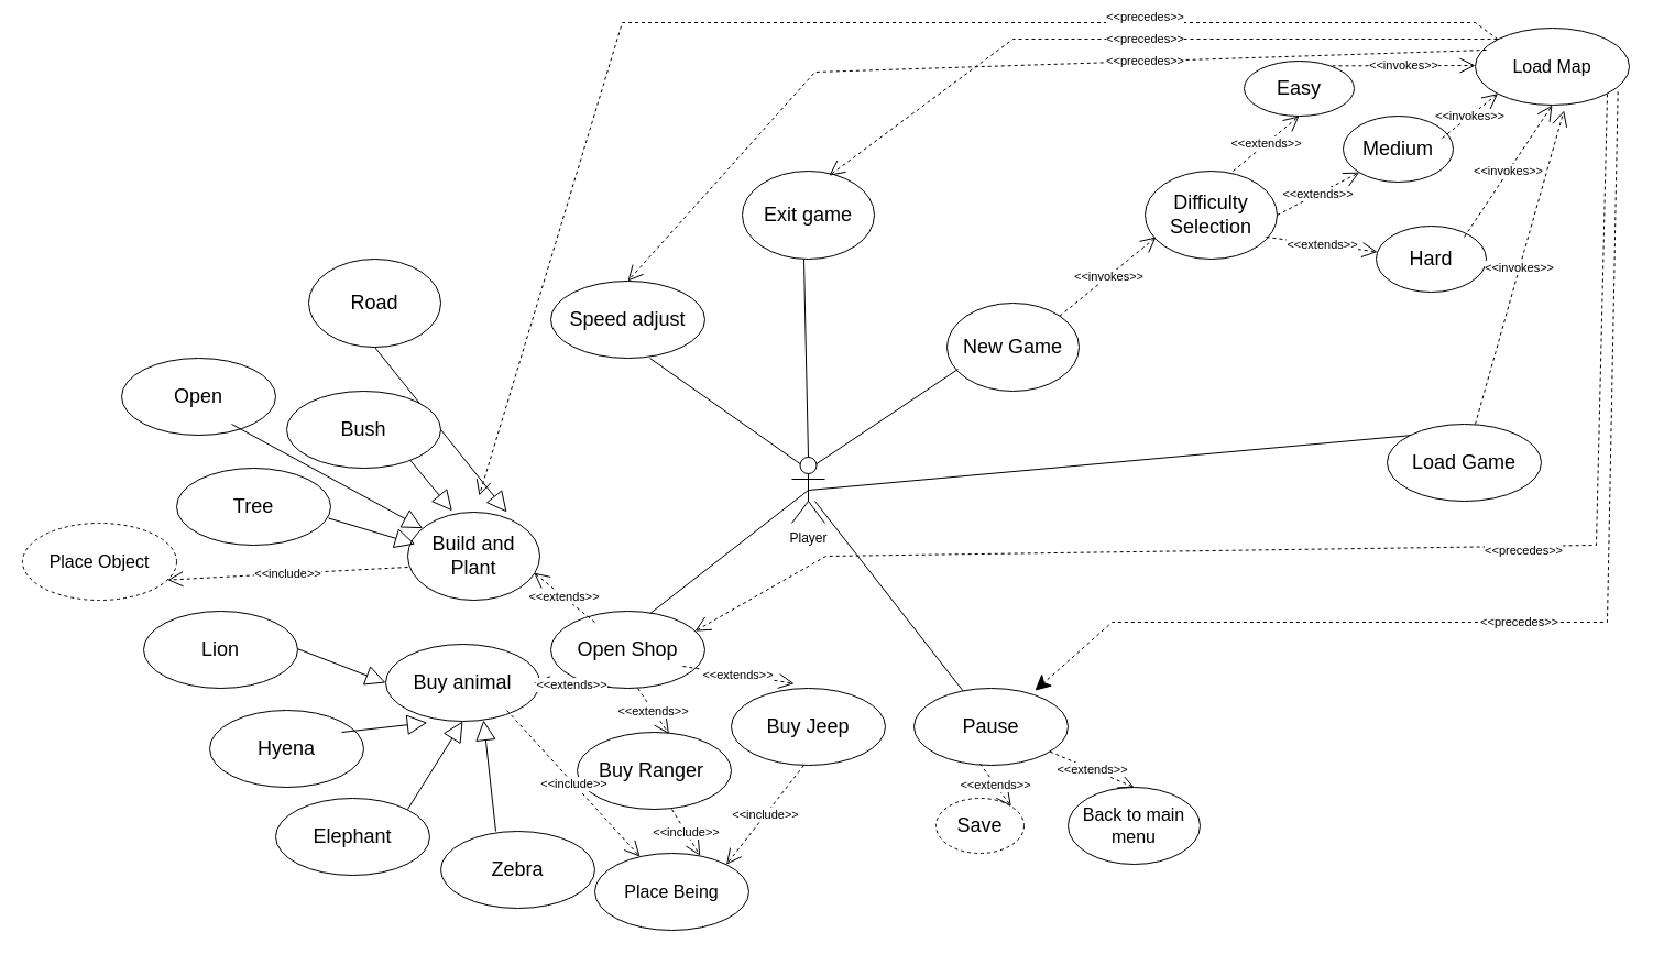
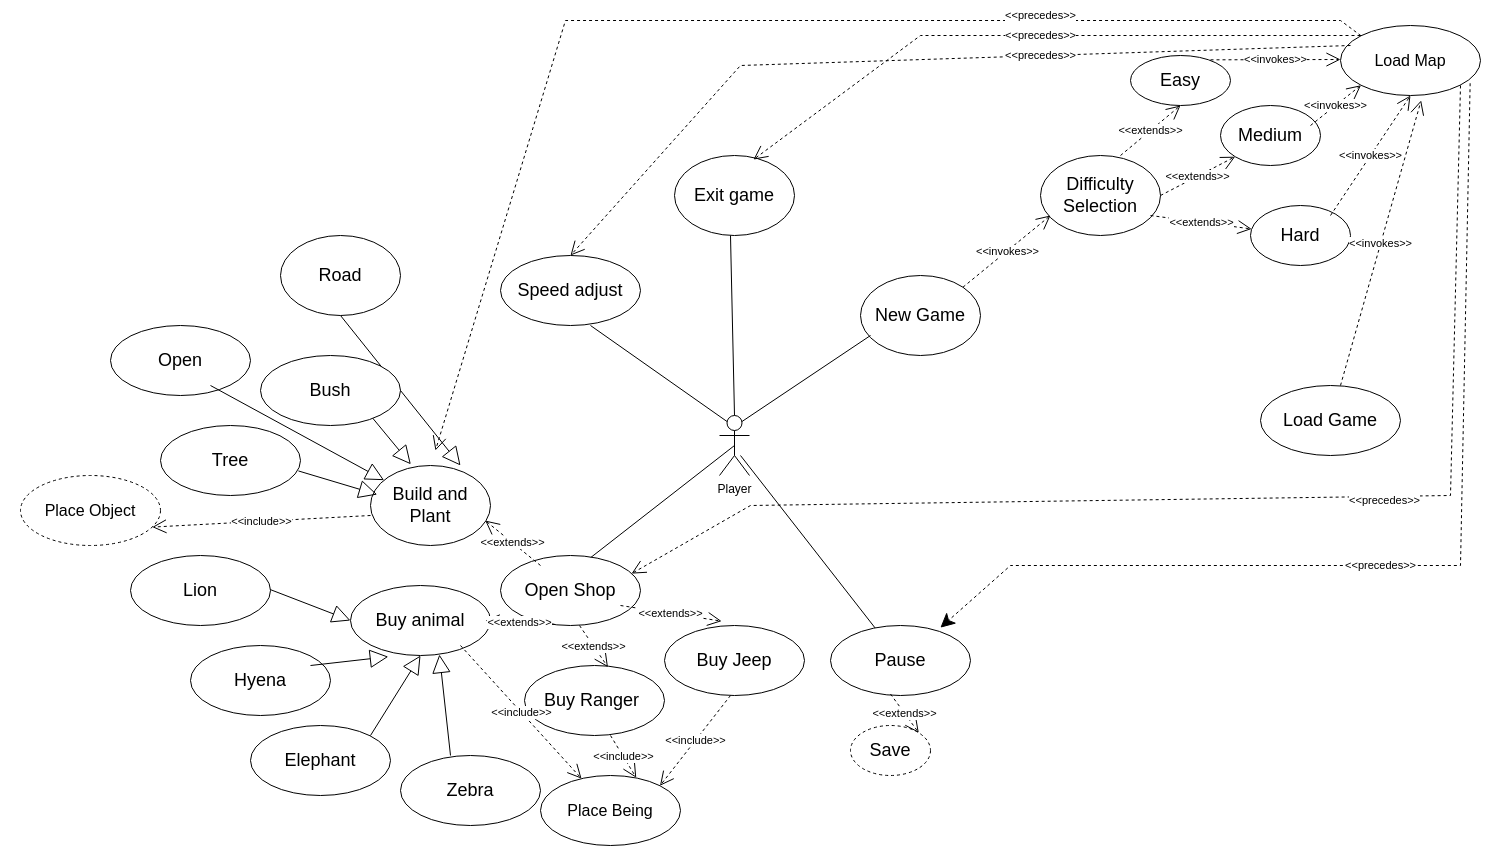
  <mxCell id="0" />
  <mxCell id="1" parent="0" />
  <mxCell id="2" value="Player" style="shape=umlActor;verticalLabelPosition=bottom;verticalAlign=top;html=1;outlineConnect=0;" parent="1" vertex="1"><mxGeometry x="719" y="415" width="30" height="60" as="geometry" /></mxCell>
  <mxCell id="3" value="&lt;font style=&quot;font-size: 18px;&quot;&gt;New Game&lt;/font&gt;" style="ellipse;whiteSpace=wrap;html=1;" parent="1" vertex="1"><mxGeometry x="860" y="275" width="120" height="80" as="geometry" /></mxCell>
  <mxCell id="4" value="" style="endArrow=none;html=1;rounded=0;exitX=0.75;exitY=0.1;exitDx=0;exitDy=0;exitPerimeter=0;" parent="1" source="2" edge="1"><mxGeometry width="50" height="50" relative="1" as="geometry"><mxPoint x="820" y="385" as="sourcePoint" /><mxPoint x="870" y="335" as="targetPoint" /></mxGeometry></mxCell>
  <mxCell id="5" value="&lt;font style=&quot;font-size: 18px;&quot;&gt;Difficulty Selection&lt;/font&gt;" style="ellipse;whiteSpace=wrap;html=1;" parent="1" vertex="1"><mxGeometry x="1040" y="155" width="120" height="80" as="geometry" /></mxCell>
  <mxCell id="6" value="&amp;lt;&amp;lt;invokes&amp;gt;&amp;gt;" style="endArrow=open;endSize=12;dashed=1;html=1;rounded=0;exitX=1;exitY=0;exitDx=0;exitDy=0;" parent="1" source="3" edge="1"><mxGeometry width="160" relative="1" as="geometry"><mxPoint x="890" y="215" as="sourcePoint" /><mxPoint x="1050" y="215" as="targetPoint" /></mxGeometry></mxCell>
  <mxCell id="7" value="&lt;font style=&quot;font-size: 18px;&quot;&gt;Exit &lt;font style=&quot;&quot;&gt;game&lt;/font&gt;&lt;/font&gt;" style="ellipse;whiteSpace=wrap;html=1;" parent="1" vertex="1"><mxGeometry x="674" y="155" width="120" height="80" as="geometry" /></mxCell>
  <mxCell id="8" value="" style="endArrow=none;html=1;rounded=0;exitX=0.5;exitY=0;exitDx=0;exitDy=0;exitPerimeter=0;" parent="1" source="2" edge="1"><mxGeometry width="50" height="50" relative="1" as="geometry"><mxPoint x="730" y="405" as="sourcePoint" /><mxPoint x="730" y="235" as="targetPoint" /></mxGeometry></mxCell>
  <mxCell id="9" value="&lt;font style=&quot;font-size: 18px;&quot;&gt;Build and Plant&lt;/font&gt;" style="ellipse;whiteSpace=wrap;html=1;" parent="1" vertex="1"><mxGeometry x="370" y="465" width="120" height="80" as="geometry" /></mxCell>
  <mxCell id="10" value="" style="endArrow=block;endSize=16;endFill=0;html=1;rounded=0;exitX=0.5;exitY=1;exitDx=0;exitDy=0;entryX=0.75;entryY=0;entryDx=0;entryDy=0;entryPerimeter=0;" parent="1" source="12" target="9" edge="1"><mxGeometry width="160" relative="1" as="geometry"><mxPoint x="430" y="255" as="sourcePoint" /><mxPoint x="490" y="285" as="targetPoint" /></mxGeometry></mxCell>
  <mxCell id="11" value="" style="endArrow=none;html=1;rounded=0;exitX=0.25;exitY=0.1;exitDx=0;exitDy=0;exitPerimeter=0;" parent="1" source="2" edge="1"><mxGeometry width="50" height="50" relative="1" as="geometry"><mxPoint x="540" y="375" as="sourcePoint" /><mxPoint x="590" y="325" as="targetPoint" /></mxGeometry></mxCell>
  <mxCell id="12" value="&lt;font style=&quot;font-size: 18px;&quot;&gt;Road&lt;/font&gt;" style="ellipse;whiteSpace=wrap;html=1;" parent="1" vertex="1"><mxGeometry x="280" y="235" width="120" height="80" as="geometry" /></mxCell>
  <mxCell id="13" value="" style="endArrow=block;endSize=16;endFill=0;html=1;rounded=0;entryX=0.336;entryY=-0.015;entryDx=0;entryDy=0;entryPerimeter=0;" parent="1" target="9" edge="1"><mxGeometry width="160" relative="1" as="geometry"><mxPoint x="370" y="415" as="sourcePoint" /><mxPoint x="430" y="415" as="targetPoint" /></mxGeometry></mxCell>
  <mxCell id="14" value="&lt;font style=&quot;font-size: 18px;&quot;&gt;Tree&lt;/font&gt;" style="ellipse;whiteSpace=wrap;html=1;" parent="1" vertex="1"><mxGeometry x="160" y="425" width="140" height="70" as="geometry" /></mxCell>
  <mxCell id="15" value="&lt;span style=&quot;font-size: 18px;&quot;&gt;Bush&lt;/span&gt;" style="ellipse;whiteSpace=wrap;html=1;" parent="1" vertex="1"><mxGeometry x="260" y="355" width="140" height="70" as="geometry" /></mxCell>
  <mxCell id="16" value="&lt;span style=&quot;font-size: 18px;&quot;&gt;Open&lt;/span&gt;" style="ellipse;whiteSpace=wrap;html=1;" parent="1" vertex="1"><mxGeometry x="110" y="325" width="140" height="70" as="geometry" /></mxCell>
  <mxCell id="17" value="" style="endArrow=block;endSize=16;endFill=0;html=1;rounded=0;entryX=0.056;entryY=0.363;entryDx=0;entryDy=0;entryPerimeter=0;exitX=0.985;exitY=0.649;exitDx=0;exitDy=0;exitPerimeter=0;" parent="1" source="14" target="9" edge="1"><mxGeometry width="160" relative="1" as="geometry"><mxPoint x="400" y="255" as="sourcePoint" /><mxPoint x="560" y="255" as="targetPoint" /></mxGeometry></mxCell>
  <mxCell id="18" value="&lt;font size=&quot;3&quot;&gt;Load Map&lt;/font&gt;" style="ellipse;whiteSpace=wrap;html=1;" parent="1" vertex="1"><mxGeometry x="1340" y="25" width="140" height="70" as="geometry" /></mxCell>
  <mxCell id="19" value="&amp;lt;&amp;lt;extends&amp;gt;&amp;gt;" style="endArrow=open;endSize=12;dashed=1;html=1;rounded=0;entryX=0;entryY=1;entryDx=0;entryDy=0;" parent="1" target="34" edge="1"><mxGeometry width="160" relative="1" as="geometry"><mxPoint x="1160" y="195" as="sourcePoint" /><mxPoint x="1250" y="175" as="targetPoint" /></mxGeometry></mxCell>
  <mxCell id="20" value="&lt;font style=&quot;font-size: 18px;&quot;&gt;Buy animal&lt;/font&gt;" style="ellipse;whiteSpace=wrap;html=1;" parent="1" vertex="1"><mxGeometry x="350" y="585" width="140" height="70" as="geometry" /></mxCell>
  <mxCell id="21" value="" style="endArrow=none;html=1;rounded=0;entryX=0.5;entryY=0.5;entryDx=0;entryDy=0;entryPerimeter=0;" parent="1" target="2" edge="1"><mxGeometry width="50" height="50" relative="1" as="geometry"><mxPoint x="580" y="565" as="sourcePoint" /><mxPoint x="630" y="515" as="targetPoint" /></mxGeometry></mxCell>
  <mxCell id="22" value="&lt;span style=&quot;font-size: 18px;&quot;&gt;Lion&lt;/span&gt;" style="ellipse;whiteSpace=wrap;html=1;" parent="1" vertex="1"><mxGeometry x="130" y="555" width="140" height="70" as="geometry" /></mxCell>
  <mxCell id="23" value="&lt;span style=&quot;font-size: 18px;&quot;&gt;Zebra&lt;/span&gt;" style="ellipse;whiteSpace=wrap;html=1;" parent="1" vertex="1"><mxGeometry x="400" y="755" width="140" height="70" as="geometry" /></mxCell>
  <mxCell id="24" value="&lt;font style=&quot;font-size: 18px;&quot;&gt;Hyena&lt;/font&gt;" style="ellipse;whiteSpace=wrap;html=1;" parent="1" vertex="1"><mxGeometry x="190" y="645" width="140" height="70" as="geometry" /></mxCell>
  <mxCell id="25" value="&lt;span style=&quot;font-size: 18px;&quot;&gt;Elephant&lt;/span&gt;" style="ellipse;whiteSpace=wrap;html=1;" parent="1" vertex="1"><mxGeometry x="250" y="725" width="140" height="70" as="geometry" /></mxCell>
  <mxCell id="26" value="" style="endArrow=block;endSize=16;endFill=0;html=1;rounded=0;entryX=0;entryY=0.5;entryDx=0;entryDy=0;" parent="1" target="20" edge="1"><mxGeometry width="160" relative="1" as="geometry"><mxPoint x="270" y="589.17" as="sourcePoint" /><mxPoint x="430" y="589.17" as="targetPoint" /></mxGeometry></mxCell>
  <mxCell id="27" value="" style="endArrow=block;endSize=16;endFill=0;html=1;rounded=0;entryX=0.27;entryY=1.017;entryDx=0;entryDy=0;entryPerimeter=0;" parent="1" target="20" edge="1"><mxGeometry width="160" relative="1" as="geometry"><mxPoint x="310" y="665" as="sourcePoint" /><mxPoint x="470" y="665" as="targetPoint" /></mxGeometry></mxCell>
  <mxCell id="28" value="" style="endArrow=block;endSize=16;endFill=0;html=1;rounded=0;entryX=0.5;entryY=1;entryDx=0;entryDy=0;" parent="1" target="20" edge="1"><mxGeometry width="160" relative="1" as="geometry"><mxPoint x="370" y="735" as="sourcePoint" /><mxPoint x="530" y="735" as="targetPoint" /></mxGeometry></mxCell>
  <mxCell id="29" value="" style="endArrow=block;endSize=16;endFill=0;html=1;rounded=0;entryX=0.635;entryY=0.986;entryDx=0;entryDy=0;entryPerimeter=0;" parent="1" target="20" edge="1"><mxGeometry width="160" relative="1" as="geometry"><mxPoint x="450" y="755" as="sourcePoint" /><mxPoint x="610" y="755" as="targetPoint" /></mxGeometry></mxCell>
  <mxCell id="30" value="&lt;font style=&quot;font-size: 18px;&quot;&gt;Open Shop&lt;/font&gt;" style="ellipse;whiteSpace=wrap;html=1;" parent="1" vertex="1"><mxGeometry x="500" y="555" width="140" height="70" as="geometry" /></mxCell>
  <mxCell id="31" value="&lt;font style=&quot;font-size: 18px;&quot;&gt;Load Game&lt;/font&gt;" style="ellipse;whiteSpace=wrap;html=1;" parent="1" vertex="1"><mxGeometry x="1260" y="385" width="140" height="70" as="geometry" /></mxCell>
- <mxCell id="32" value="" style="endArrow=none;html=1;rounded=0;exitX=0;exitY=0;exitDx=0;exitDy=0;entryX=0.5;entryY=0.5;entryDx=0;entryDy=0;entryPerimeter=0;" parent="1" source="31" target="2" edge="1"><mxGeometry width="50" height="50" relative="1" as="geometry"><mxPoint x="700" y="525" as="sourcePoint" /><mxPoint x="750" y="475" as="targetPoint" /></mxGeometry></mxCell>
  <mxCell id="33" value="&lt;font style=&quot;font-size: 18px;&quot;&gt;Easy&lt;/font&gt;" style="ellipse;whiteSpace=wrap;html=1;" parent="1" vertex="1"><mxGeometry x="1130" y="55" width="100" height="50" as="geometry" /></mxCell>
  <mxCell id="34" value="&lt;font style=&quot;font-size: 18px;&quot;&gt;Medium&lt;/font&gt;" style="ellipse;whiteSpace=wrap;html=1;" parent="1" vertex="1"><mxGeometry x="1220" y="105" width="100" height="60" as="geometry" /></mxCell>
  <mxCell id="35" value="&lt;font style=&quot;font-size: 18px;&quot;&gt;Hard&lt;/font&gt;" style="ellipse;whiteSpace=wrap;html=1;" parent="1" vertex="1"><mxGeometry x="1250" width="100" height="60" as="geometry" y="205" /></mxCell>
  <mxCell id="36" value="&amp;lt;&amp;lt;extends&amp;gt;&amp;gt;" style="endArrow=open;endSize=12;dashed=1;html=1;rounded=0;entryX=0.5;entryY=1;entryDx=0;entryDy=0;" parent="1" target="33" edge="1"><mxGeometry width="160" relative="1" as="geometry"><mxPoint x="1120" y="155" as="sourcePoint" /><mxPoint x="1280" y="155" as="targetPoint" /></mxGeometry></mxCell>
  <mxCell id="37" value="" style="endArrow=block;endSize=16;endFill=0;html=1;rounded=0;" parent="1" target="9" edge="1"><mxGeometry width="160" relative="1" as="geometry"><mxPoint x="210" y="385" as="sourcePoint" /><mxPoint x="370" y="385" as="targetPoint" /></mxGeometry></mxCell>
  <mxCell id="38" value="&lt;font style=&quot;font-size: 18px;&quot;&gt;Buy Ranger&amp;nbsp;&lt;/font&gt;" style="ellipse;whiteSpace=wrap;html=1;" parent="1" vertex="1"><mxGeometry x="524" y="665" width="140" height="70" as="geometry" /></mxCell>
  <mxCell id="39" value="&lt;span style=&quot;font-size: 18px;&quot;&gt;Buy Jeep&lt;/span&gt;" style="ellipse;whiteSpace=wrap;html=1;" parent="1" vertex="1"><mxGeometry x="664" y="625" width="140" height="70" as="geometry" /></mxCell>
  <mxCell id="40" value="&lt;font style=&quot;font-size: 18px;&quot;&gt;Speed adjust&lt;/font&gt;" style="ellipse;whiteSpace=wrap;html=1;" parent="1" vertex="1"><mxGeometry x="500" y="255" width="140" height="70" as="geometry" /></mxCell>
  <mxCell id="41" value="&amp;lt;&amp;lt;extends&amp;gt;&amp;gt;" style="endArrow=open;endSize=12;dashed=1;html=1;rounded=0;" parent="1" target="35" edge="1"><mxGeometry width="160" relative="1" as="geometry"><mxPoint x="1150" y="215" as="sourcePoint" /><mxPoint x="1310" y="215" as="targetPoint" /></mxGeometry></mxCell>
  <mxCell id="42" value="&lt;font style=&quot;font-size: 18px;&quot;&gt;Pause&lt;/font&gt;" style="ellipse;whiteSpace=wrap;html=1;" parent="1" vertex="1"><mxGeometry x="830" y="625" width="140" height="70" as="geometry" /></mxCell>
  <mxCell id="43" value="" style="endArrow=none;html=1;rounded=0;" parent="1" target="42" edge="1"><mxGeometry width="50" height="50" relative="1" as="geometry"><mxPoint x="740" y="455" as="sourcePoint" /><mxPoint x="790" y="405" as="targetPoint" /></mxGeometry></mxCell>
  <mxCell id="44" value="&lt;font style=&quot;font-size: 18px;&quot;&gt;Save&lt;/font&gt;" style="ellipse;whiteSpace=wrap;html=1;dashed=1;" parent="1" vertex="1"><mxGeometry x="850" y="725" width="80" height="50" as="geometry" /></mxCell>
- <mxCell id="45" value="&lt;font size=&quot;3&quot;&gt;Back to main menu&lt;/font&gt;" style="ellipse;whiteSpace=wrap;html=1;" parent="1" vertex="1"><mxGeometry x="970" y="715" width="120" height="70" as="geometry" /></mxCell>
  <mxCell id="46" value="&amp;lt;&amp;lt;invokes&amp;gt;&amp;gt;" style="endArrow=open;endSize=12;dashed=1;html=1;rounded=0;" parent="1" edge="1"><mxGeometry width="160" relative="1" as="geometry"><mxPoint x="1210" y="59.33" as="sourcePoint" /><mxPoint x="1340" y="59" as="targetPoint" /></mxGeometry></mxCell>
  <mxCell id="47" value="&amp;lt;&amp;lt;invokes&amp;gt;&amp;gt;" style="endArrow=open;endSize=12;dashed=1;html=1;rounded=0;entryX=0;entryY=1;entryDx=0;entryDy=0;" parent="1" target="18" edge="1"><mxGeometry width="160" relative="1" as="geometry"><mxPoint x="1310" y="125" as="sourcePoint" /><mxPoint x="1470" y="125" as="targetPoint" /></mxGeometry></mxCell>
  <mxCell id="48" value="&amp;lt;&amp;lt;invokes&amp;gt;&amp;gt;" style="endArrow=open;endSize=12;dashed=1;html=1;rounded=0;entryX=0.5;entryY=1;entryDx=0;entryDy=0;" parent="1" target="18" edge="1"><mxGeometry width="160" relative="1" as="geometry"><mxPoint x="1330" y="215" as="sourcePoint" /><mxPoint x="1490" y="215" as="targetPoint" /></mxGeometry></mxCell>
  <mxCell id="49" value="&amp;lt;&amp;lt;invokes&amp;gt;&amp;gt;" style="endArrow=open;endSize=12;dashed=1;html=1;rounded=0;entryX=0.576;entryY=1.07;entryDx=0;entryDy=0;entryPerimeter=0;" parent="1" target="18" edge="1"><mxGeometry width="160" relative="1" as="geometry"><mxPoint x="1340" y="385" as="sourcePoint" /><mxPoint x="1500" y="385" as="targetPoint" /></mxGeometry></mxCell>
  <mxCell id="50" value="&amp;lt;&amp;lt;include&amp;gt;&amp;gt;" style="endArrow=open;endSize=12;dashed=1;html=1;rounded=0;entryX=0.941;entryY=0.737;entryDx=0;entryDy=0;entryPerimeter=0;" parent="1" target="51" edge="1"><mxGeometry width="160" relative="1" as="geometry"><mxPoint x="370" y="515" as="sourcePoint" /><mxPoint x="35.556" y="485" as="targetPoint" /></mxGeometry></mxCell>
  <mxCell id="51" value="&lt;font size=&quot;3&quot;&gt;Place Object&lt;/font&gt;" style="ellipse;whiteSpace=wrap;html=1;dashed=1;" parent="1" vertex="1"><mxGeometry x="20" y="475" width="140" height="70" as="geometry" /></mxCell>
  <mxCell id="52" value="&lt;font size=&quot;3&quot;&gt;Place Being&lt;/font&gt;" style="ellipse;whiteSpace=wrap;html=1;" parent="1" vertex="1"><mxGeometry x="540" y="775" width="140" height="70" as="geometry" /></mxCell>
  <mxCell id="53" value="&amp;lt;&amp;lt;include&amp;gt;&amp;gt;" style="endArrow=open;endSize=12;dashed=1;html=1;rounded=0;" parent="1" target="52" edge="1"><mxGeometry width="160" relative="1" as="geometry"><mxPoint x="460" y="645" as="sourcePoint" /><mxPoint x="620" y="645" as="targetPoint" /></mxGeometry></mxCell>
  <mxCell id="54" value="&amp;lt;&amp;lt;include&amp;gt;&amp;gt;" style="endArrow=open;endSize=12;dashed=1;html=1;rounded=0;entryX=0.684;entryY=0.032;entryDx=0;entryDy=0;entryPerimeter=0;" parent="1" target="52" edge="1"><mxGeometry width="160" relative="1" as="geometry"><mxPoint x="610" y="735" as="sourcePoint" /><mxPoint x="770" y="725" as="targetPoint" /></mxGeometry></mxCell>
  <mxCell id="55" value="&amp;lt;&amp;lt;include&amp;gt;&amp;gt;" style="endArrow=open;endSize=12;dashed=1;html=1;rounded=0;entryX=1;entryY=0;entryDx=0;entryDy=0;" parent="1" target="52" edge="1"><mxGeometry width="160" relative="1" as="geometry"><mxPoint x="730" y="695" as="sourcePoint" /><mxPoint x="890" y="695" as="targetPoint" /></mxGeometry></mxCell>
- <mxCell id="56" value="&amp;lt;&amp;lt;extends&amp;gt;&amp;gt;" style="endArrow=open;endSize=12;dashed=1;html=1;rounded=0;entryX=0.5;entryY=0;entryDx=0;entryDy=0;" parent="1" source="42" target="45" edge="1"><mxGeometry width="160" relative="1" as="geometry"><mxPoint x="1160" y="225" as="sourcePoint" /><mxPoint x="1261" y="238" as="targetPoint" /></mxGeometry></mxCell>
  <mxCell id="57" value="&amp;lt;&amp;lt;extends&amp;gt;&amp;gt;" style="endArrow=open;endSize=12;dashed=1;html=1;rounded=0;entryX=1;entryY=0;entryDx=0;entryDy=0;" parent="1" target="44" edge="1"><mxGeometry width="160" relative="1" as="geometry"><mxPoint x="890" y="693.5" as="sourcePoint" /><mxPoint x="991" y="706.5" as="targetPoint" /></mxGeometry></mxCell>
  <mxCell id="58" value="&amp;lt;&amp;lt;precedes&amp;gt;&amp;gt;" style="endArrow=open;endSize=12;dashed=1;html=1;rounded=0;entryX=0.658;entryY=0.051;entryDx=0;entryDy=0;entryPerimeter=0;" parent="1" target="7" edge="1"><mxGeometry x="-0.013" width="160" relative="1" as="geometry"><mxPoint x="1360" y="35" as="sourcePoint" /><mxPoint x="717.143" y="35" as="targetPoint" /><Array as="points"><mxPoint x="920" y="35" /></Array><mxPoint as="offset" /></mxGeometry></mxCell>
  <mxCell id="59" value="&amp;lt;&amp;lt;precedes&amp;gt;&amp;gt;" style="endArrow=open;endSize=12;dashed=1;html=1;rounded=0;entryX=0.5;entryY=0;entryDx=0;entryDy=0;" parent="1" target="40" edge="1"><mxGeometry x="-0.283" width="160" relative="1" as="geometry"><mxPoint x="1350" y="45" as="sourcePoint" /><mxPoint x="528.095" y="75" as="targetPoint" /><Array as="points"><mxPoint x="740" y="65" /></Array><mxPoint as="offset" /></mxGeometry></mxCell>
  <mxCell id="60" value="&amp;lt;&amp;lt;precedes&amp;gt;&amp;gt;" style="endArrow=open;endSize=12;dashed=1;html=1;rounded=0;entryX=0.5;entryY=0;entryDx=0;entryDy=0;exitX=0;exitY=0;exitDx=0;exitDy=0;" parent="1" source="18" edge="1"><mxGeometry x="-0.479" y="-5" width="160" relative="1" as="geometry"><mxPoint x="1365.058" y="20.45" as="sourcePoint" /><mxPoint x="434.95" y="450" as="targetPoint" /><Array as="points"><mxPoint x="1340" y="20" /><mxPoint x="564.95" y="20" /></Array><mxPoint as="offset" /></mxGeometry></mxCell>
  <mxCell id="61" value="&amp;lt;&amp;lt;precedes&amp;gt;&amp;gt;" style="endArrow=classic;endSize=12;dashed=1;html=1;rounded=0;exitX=0.926;exitY=0.825;exitDx=0;exitDy=0;exitPerimeter=0;entryX=0.785;entryY=0.031;entryDx=0;entryDy=0;entryPerimeter=0;" parent="1" source="18" target="42" edge="1"><mxGeometry x="0.096" width="160" relative="1" as="geometry"><mxPoint x="1480" y="82.98" as="sourcePoint" /><mxPoint x="930" y="565" as="targetPoint" /><Array as="points"><mxPoint x="1460" y="565" /><mxPoint x="1010" y="565" /></Array><mxPoint as="offset" /></mxGeometry></mxCell>
  <mxCell id="62" value="&amp;lt;&amp;lt;precedes&amp;gt;&amp;gt;" style="endArrow=open;endSize=12;dashed=1;html=1;rounded=0;entryX=0.936;entryY=0.259;entryDx=0;entryDy=0;entryPerimeter=0;" parent="1" target="30" edge="1"><mxGeometry x="-0.237" y="4" width="160" relative="1" as="geometry"><mxPoint x="1460" y="85" as="sourcePoint" /><mxPoint x="700" y="505" as="targetPoint" /><Array as="points"><mxPoint x="1450" y="495" /><mxPoint x="750" y="505" /></Array><mxPoint as="offset" /></mxGeometry></mxCell>
  <mxCell id="63" value="&amp;lt;&amp;lt;extends&amp;gt;&amp;gt;" style="endArrow=open;endSize=12;dashed=1;html=1;rounded=0;entryX=0.956;entryY=0.688;entryDx=0;entryDy=0;entryPerimeter=0;" edge="1" parent="1" target="9"><mxGeometry width="160" relative="1" as="geometry"><mxPoint x="540" y="565" as="sourcePoint" /><mxPoint x="700" y="565" as="targetPoint" /></mxGeometry></mxCell>
  <mxCell id="64" value="&amp;lt;&amp;lt;extends&amp;gt;&amp;gt;" style="endArrow=open;endSize=12;dashed=1;html=1;rounded=0;entryX=0.408;entryY=-0.062;entryDx=0;entryDy=0;entryPerimeter=0;" edge="1" parent="1" target="39"><mxGeometry width="160" relative="1" as="geometry"><mxPoint x="620" y="605" as="sourcePoint" /><mxPoint x="780" y="605" as="targetPoint" /></mxGeometry></mxCell>
  <mxCell id="65" value="&amp;lt;&amp;lt;extends&amp;gt;&amp;gt;" style="endArrow=open;endSize=12;dashed=1;html=1;rounded=0;entryX=0.956;entryY=0.688;entryDx=0;entryDy=0;entryPerimeter=0;exitX=0.386;exitY=0.983;exitDx=0;exitDy=0;exitPerimeter=0;" edge="1" parent="1" source="30"><mxGeometry width="160" relative="1" as="geometry"><mxPoint x="540" y="665" as="sourcePoint" /><mxPoint x="485" y="620" as="targetPoint" /></mxGeometry></mxCell>
  <mxCell id="66" value="&amp;lt;&amp;lt;extends&amp;gt;&amp;gt;" style="endArrow=open;endSize=12;dashed=1;html=1;rounded=0;entryX=0.596;entryY=0.023;entryDx=0;entryDy=0;entryPerimeter=0;" edge="1" parent="1" target="38"><mxGeometry width="160" relative="1" as="geometry"><mxPoint x="579" y="625" as="sourcePoint" /><mxPoint x="680" y="641" as="targetPoint" /></mxGeometry></mxCell>
